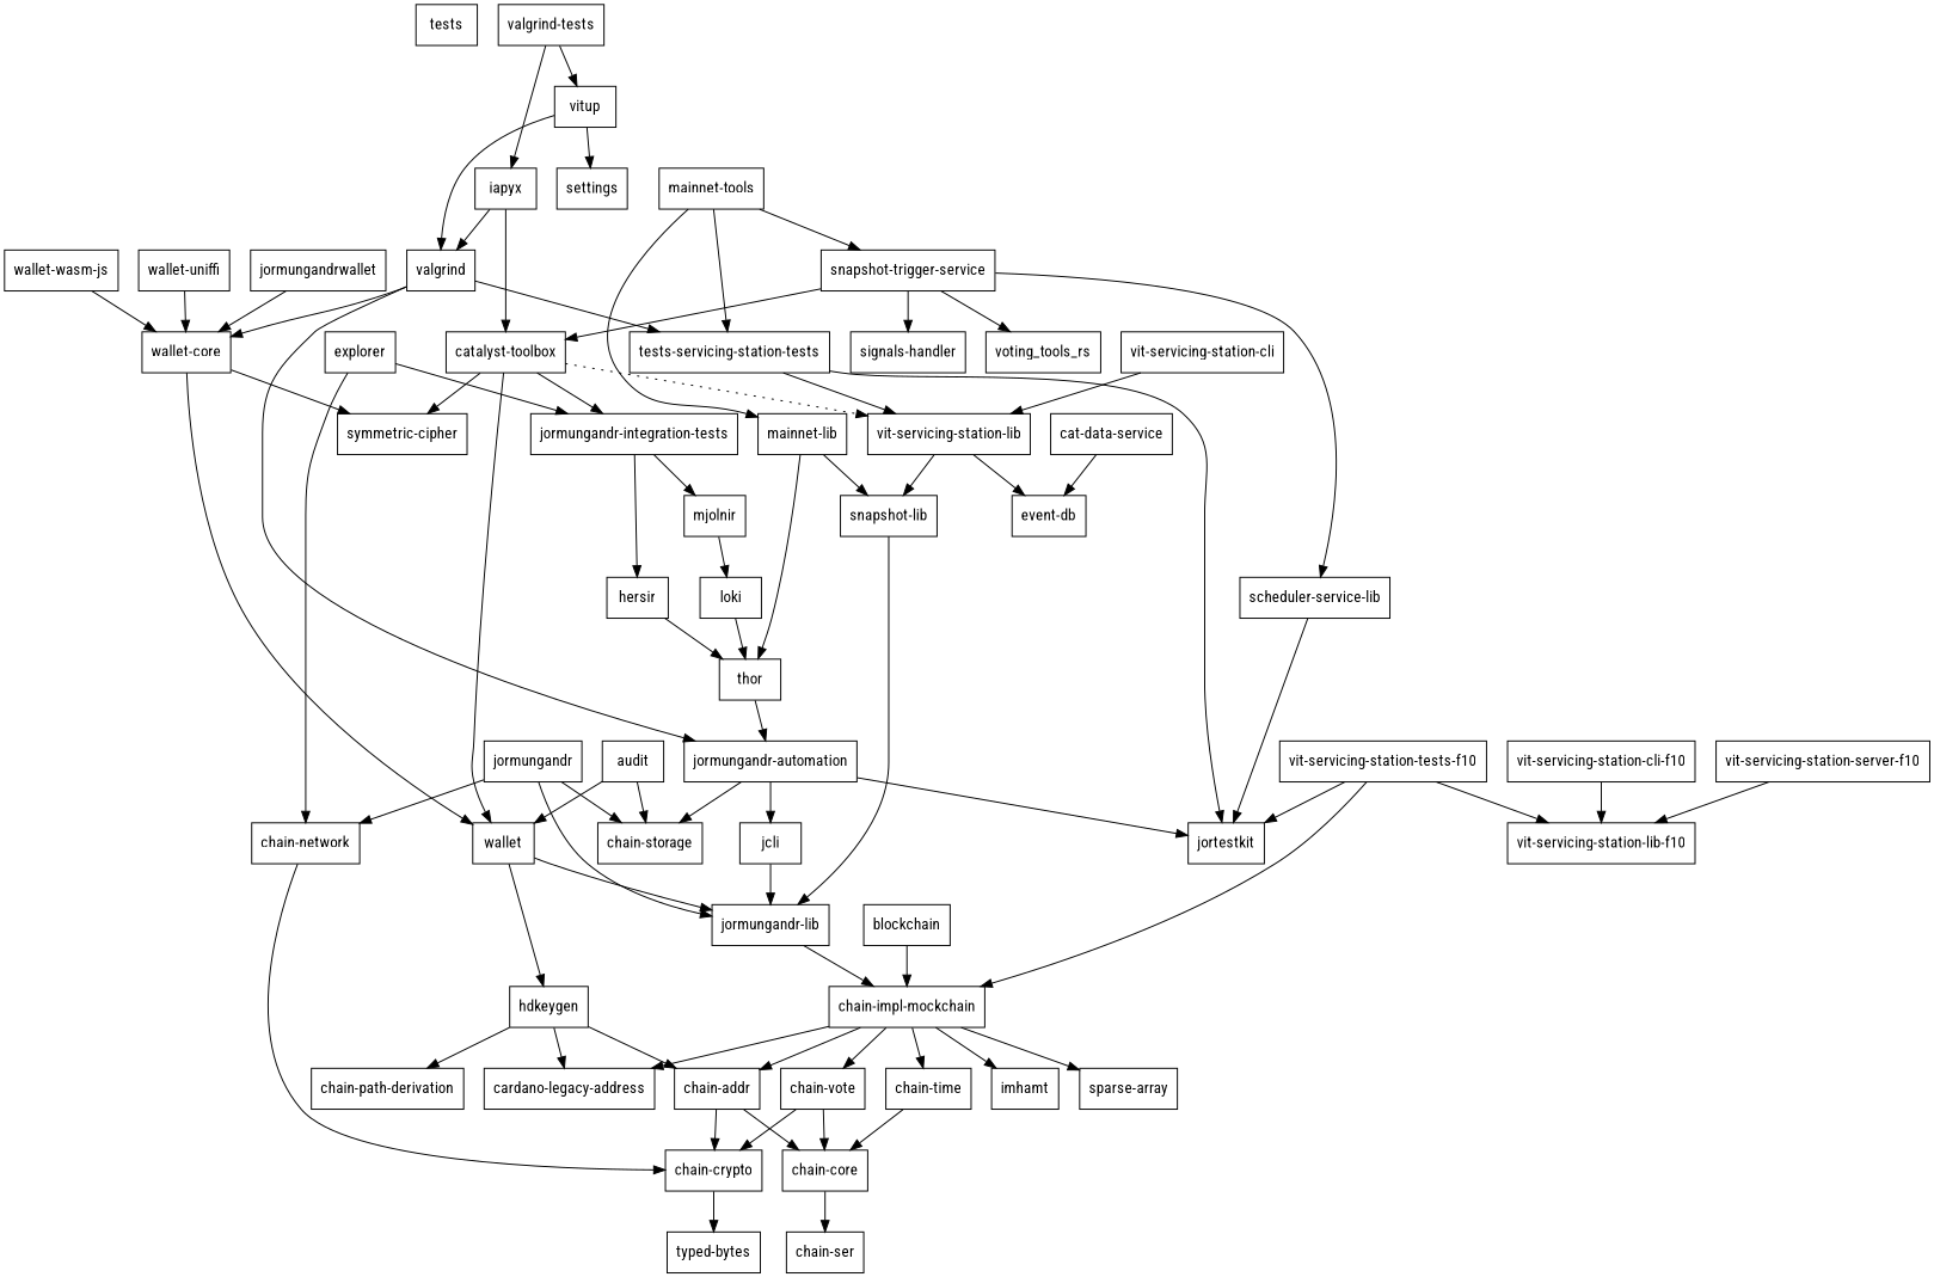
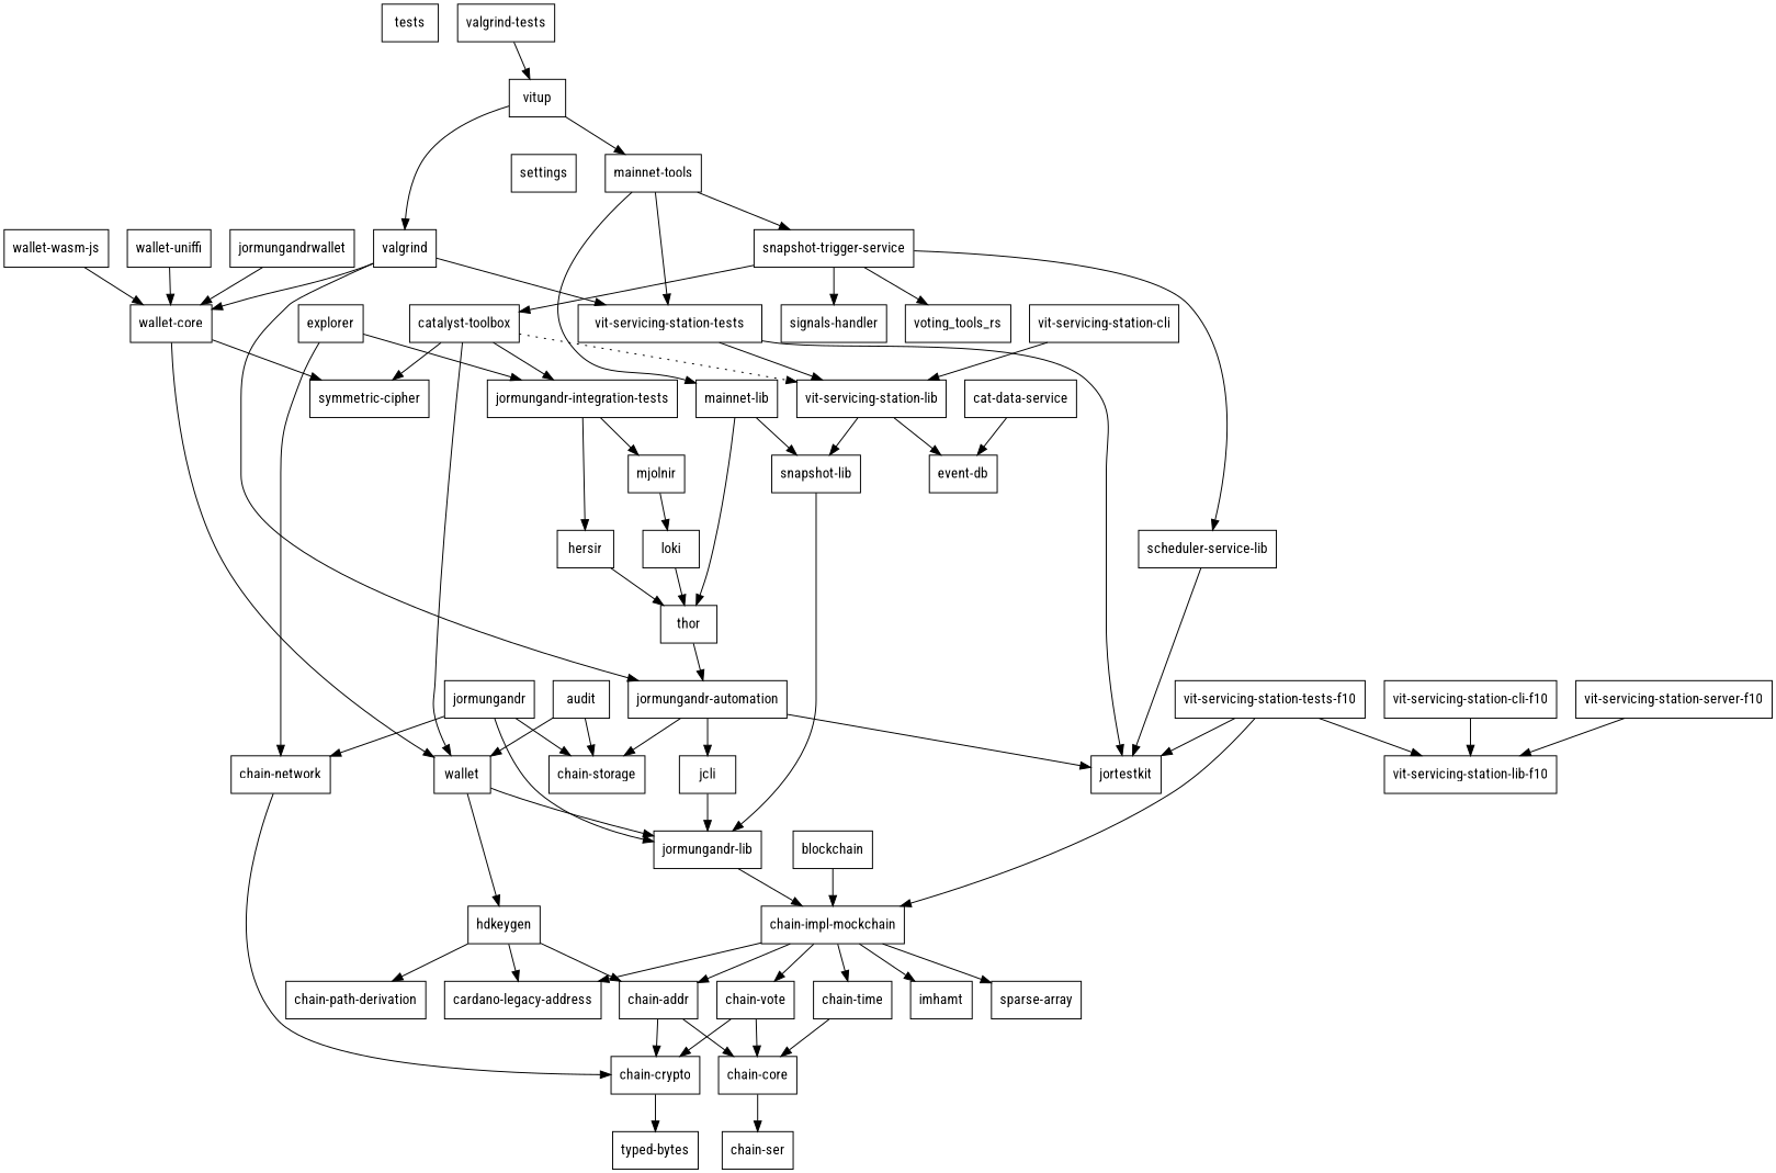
  digraph {
    fontname="Roboto Condensed"
    node [fontname="Roboto Condensed" shape=box]
    edge [fontname="Roboto Condensed"]
    n1 [label=tests]
    n2 [label="catalyst-toolbox"]
    n3 [label="jormungandr-integration-tests"]
    n4 [label="symmetric-cipher"]
    n5 [label="vit-servicing-station-lib"]
    n6 [label=wallet]
    n7 [label=hersir]
    n8 [label=mjolnir]
    n9 [label="snapshot-lib"]
    n10 [label="event-db"]
    n11 [label="jormungandr-lib"]
    n12 [label=hdkeygen]
    n13 [label="chain-addr"]
    n14 [label="chain-core"]
    n15 [label="chain-crypto"]
    n16 [label="chain-ser"]
    n17 [label="typed-bytes"]
    n18 [label="chain-impl-mockchain"]
    n19 [label="cardano-legacy-address"]
    n20 [label="chain-time"]
    n21 [label="chain-vote"]
    n22 [label=imhamt]
    n23 [label="sparse-array"]
    n24 [label="chain-storage"]
    n25 [label=jcli]
    n26 [label="jormungandr-automation"]
    n27 [label=jortestkit]
    n28 [label=thor]
    n29 [label=loki]
-   n30 [label="tests-servicing-station-tests"]
+   n30 [label="vit-servicing-station-tests"]
    n31 [label="chain-path-derivation"]
    n32 [label="chain-network"]
    n33 [label=jormungandrwallet]
    n34 [label="wallet-core"]
    n35 [label="wallet-wasm-js"]
    n36 [label="wallet-uniffi"]
    n37 [label=jormungandr]
    n38 [label=explorer]
    n39 [label=settings]
    n40 [label=blockchain]
    n41 [label="vit-servicing-station-cli"]
-   n42 [label=iapyx]
    n43 [label=valgrind]
    n44 [label=vitup]
    n45 [label="mainnet-tools"]
    n46 [label="mainnet-lib"]
    n47 [label="snapshot-trigger-service"]
    n48 [label="scheduler-service-lib"]
    n49 [label="signals-handler"]
    n50 [label=voting_tools_rs]
    n51 [label="valgrind-tests"]
    n52 [label="cat-data-service"]
    n53 [label=audit]
    n54 [label="vit-servicing-station-cli-f10"]
    n55 [label="vit-servicing-station-lib-f10"]
    n56 [label="vit-servicing-station-server-f10"]
    n57 [label="vit-servicing-station-tests-f10"]
    n2 -> n3
    n2 -> n4
    n2 -> n5 [style=dotted]
    n2 -> n6
    n3 -> n7
    n3 -> n8
    n5 -> n9
    n5 -> n10
    n6 -> n11
    n6 -> n12
    n7 -> n28
    n8 -> n29
    n9 -> n11
    n11 -> n18
    n12 -> n13
    n12 -> n19
    n12 -> n31
    n13 -> n14
    n13 -> n15
    n14 -> n16
    n15 -> n17
    n18 -> n13
    n18 -> n19
    n18 -> n20
    n18 -> n21
    n18 -> n22
    n18 -> n23
    n20 -> n14
    n21 -> n14
    n21 -> n15
    n25 -> n11
    n26 -> n24
    n26 -> n25
    n26 -> n27
    n28 -> n26
    n29 -> n28
    n30 -> n5
    n30 -> n27
    n32 -> n15
    n33 -> n34
    n34 -> n4
    n34 -> n6
    n35 -> n34
    n36 -> n34
    n37 -> n11
    n37 -> n24
    n37 -> n32
    n38 -> n3
    n38 -> n32
    n40 -> n18
    n41 -> n5
-   n42 -> n2
-   n42 -> n43
    n43 -> n26
    n43 -> n30
    n43 -> n34
    n44 -> n43
-   n44 -> n39
+   n44 -> n45
    n45 -> n30
    n45 -> n46
    n45 -> n47
    n46 -> n9
    n46 -> n28
    n47 -> n2
    n47 -> n48
    n47 -> n49
    n47 -> n50
    n48 -> n27
-   n51 -> n42
    n51 -> n44
    n52 -> n10
    n53 -> n6
    n53 -> n24
    n54 -> n55
    n56 -> n55
    n57 -> n18
    n57 -> n27
    n57 -> n55
  }
